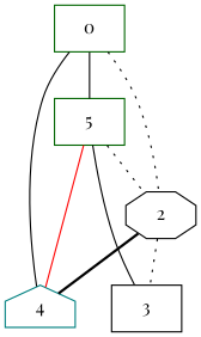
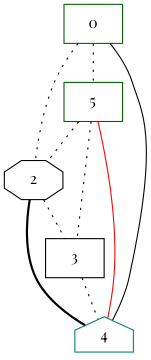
  graph {
    fontname="Playfair Display"
    node [color=darkgreen fontname="Playfair Display" shape=box]
    edge [fontname="Playfair Display" style=dotted]
    n1 [label=5]
    0
    2 [color=black shape=octagon]
    4 [color=teal shape=house]
    3 [color=black]
    n1 -- 2
    n1 -- 4 [color=red style=solid]
-   n1 -- 3 [style=solid]
-   0 -- n1 [style=solid]
+   n1 -- 3
+   0 -- n1
    0 -- 2
    0 -- 4 [style=solid]
    2 -- 4 [style=bold]
    2 -- 3
+   3 -- 4
  }
